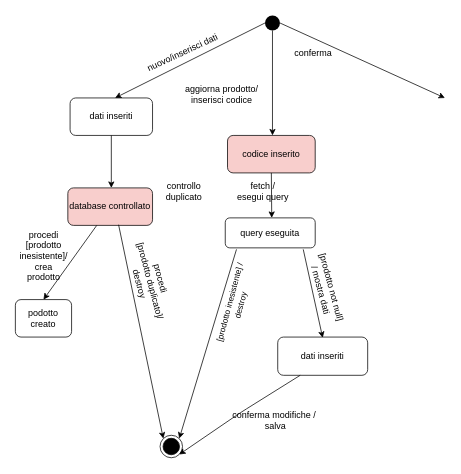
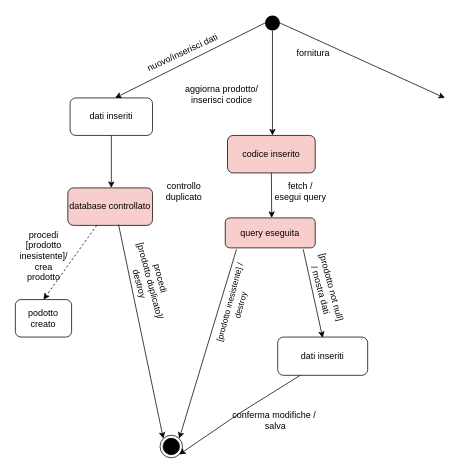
  <mxCell id="0" />
  <mxCell id="1" parent="0" />
  <mxCell id="2" value="" style="ellipse;fillColor=#000000;strokeColor=none;direction=west;" parent="1" vertex="1"><mxGeometry x="353" y="20" width="20" height="20" as="geometry" /></mxCell>
  <mxCell id="3" value="" style="endArrow=classic;html=1;exitX=1;exitY=0.5;exitDx=0;exitDy=0;" parent="1" source="2" edge="1"><mxGeometry width="50" height="50" relative="1" as="geometry"><mxPoint x="373" y="250" as="sourcePoint" /><mxPoint x="153" y="130" as="targetPoint" /></mxGeometry></mxCell>
  <mxCell id="4" value="" style="endArrow=classic;html=1;exitX=0.5;exitY=0;exitDx=0;exitDy=0;" parent="1" source="2" edge="1"><mxGeometry width="50" height="50" relative="1" as="geometry"><mxPoint x="373" y="250" as="sourcePoint" /><mxPoint x="363" y="180" as="targetPoint" /></mxGeometry></mxCell>
  <mxCell id="5" value="" style="endArrow=classic;html=1;exitX=0;exitY=0.5;exitDx=0;exitDy=0;" parent="1" source="2" edge="1"><mxGeometry width="50" height="50" relative="1" as="geometry"><mxPoint x="373" y="250" as="sourcePoint" /><mxPoint x="593" y="130" as="targetPoint" /></mxGeometry></mxCell>
  <mxCell id="6" value="&lt;font style=&quot;vertical-align: inherit&quot;&gt;&lt;font style=&quot;vertical-align: inherit&quot;&gt;&lt;font style=&quot;vertical-align: inherit&quot;&gt;&lt;font style=&quot;vertical-align: inherit&quot;&gt;nuovo/inserisci dati&lt;/font&gt;&lt;/font&gt;&lt;/font&gt;&lt;/font&gt;" style="text;html=1;align=center;verticalAlign=middle;resizable=0;points=[];autosize=1;rotation=-25;" parent="1" vertex="1"><mxGeometry x="183" y="60" width="120" height="20" as="geometry" /></mxCell>
  <mxCell id="7" value="&lt;font style=&quot;vertical-align: inherit&quot;&gt;&lt;font style=&quot;vertical-align: inherit&quot;&gt;aggiorna prodotto/&lt;br&gt;inserisci codice&lt;br&gt;&lt;/font&gt;&lt;/font&gt;" style="text;html=1;align=center;verticalAlign=middle;resizable=0;points=[];autosize=1;" parent="1" vertex="1"><mxGeometry x="240" y="110" width="110" height="30" as="geometry" /></mxCell>
- <mxCell id="8" value="&lt;font style=&quot;vertical-align: inherit&quot;&gt;&lt;font style=&quot;vertical-align: inherit&quot;&gt;conferma&lt;/font&gt;&lt;/font&gt;" style="text;html=1;align=center;verticalAlign=middle;resizable=0;points=[];autosize=1;" parent="1" vertex="1"><mxGeometry x="387" y="60" width="60" height="20" as="geometry" /></mxCell>
+ <mxCell id="8" value="&lt;font style=&quot;vertical-align: inherit&quot;&gt;&lt;font style=&quot;vertical-align: inherit&quot;&gt;fornitura&lt;/font&gt;&lt;/font&gt;" style="text;html=1;align=center;verticalAlign=middle;resizable=0;points=[];autosize=1;" parent="1" vertex="1"><mxGeometry x="387" y="60" width="60" height="20" as="geometry" /></mxCell>
  <mxCell id="9" value="&lt;font style=&quot;vertical-align: inherit&quot;&gt;&lt;font style=&quot;vertical-align: inherit&quot;&gt;&lt;font style=&quot;vertical-align: inherit&quot;&gt;&lt;font style=&quot;vertical-align: inherit&quot;&gt;dati inseriti&lt;/font&gt;&lt;/font&gt;&lt;br&gt;&lt;/font&gt;&lt;/font&gt;" style="rounded=1;whiteSpace=wrap;html=1;" parent="1" vertex="1"><mxGeometry x="93" y="130" width="110" height="50" as="geometry" /></mxCell>
  <mxCell id="10" value="" style="endArrow=classic;html=1;exitX=0.5;exitY=1;exitDx=0;exitDy=0;" parent="1" source="9" edge="1"><mxGeometry width="50" height="50" relative="1" as="geometry"><mxPoint x="373" y="250" as="sourcePoint" /><mxPoint x="148" y="250" as="targetPoint" /></mxGeometry></mxCell>
  <mxCell id="11" value="&lt;font style=&quot;vertical-align: inherit&quot;&gt;&lt;font style=&quot;vertical-align: inherit&quot;&gt;podotto creato&lt;/font&gt;&lt;/font&gt;" style="rounded=1;whiteSpace=wrap;html=1;" parent="1" vertex="1"><mxGeometry x="20" y="399" width="75" height="50" as="geometry" /></mxCell>
  <mxCell id="12" value="&lt;font style=&quot;vertical-align: inherit&quot;&gt;&lt;font style=&quot;vertical-align: inherit&quot;&gt;&lt;font style=&quot;vertical-align: inherit&quot;&gt;&lt;font style=&quot;vertical-align: inherit&quot;&gt;&lt;br&gt;procedi&lt;br&gt;[prodotto inesistente]/&lt;br&gt;crea prodotto&lt;br&gt;&lt;br&gt;&lt;/font&gt;&lt;/font&gt;&lt;/font&gt;&lt;/font&gt;" style="text;html=1;strokeColor=none;align=center;verticalAlign=middle;whiteSpace=wrap;rounded=0;fillColor=#ffffff;rotation=0;" parent="1" vertex="1"><mxGeometry x="38" y="331" width="40" height="20" as="geometry" /></mxCell>
  <mxCell id="13" value="database controllato" style="rounded=1;whiteSpace=wrap;html=1;fillColor=#f8cecc;" parent="1" vertex="1"><mxGeometry x="90" y="250" width="113" height="50" as="geometry" /></mxCell>
  <mxCell id="14" value="controllo duplicato" style="text;html=1;strokeColor=none;fillColor=none;align=center;verticalAlign=middle;whiteSpace=wrap;rounded=0;" parent="1" vertex="1"><mxGeometry x="225" y="245" width="40" height="20" as="geometry" /></mxCell>
- <mxCell id="15" value="" style="endArrow=classic;html=1;entryX=0.5;entryY=0;entryDx=0;entryDy=0;" parent="1" source="13" target="11" edge="1"><mxGeometry width="50" height="50" relative="1" as="geometry"><mxPoint x="141" y="303" as="sourcePoint" /><mxPoint x="280" y="290" as="targetPoint" /></mxGeometry></mxCell>
+ <mxCell id="15" value="" style="endArrow=classic;html=1;entryX=0.5;entryY=0;entryDx=0;entryDy=0;dashed=1;" parent="1" source="13" target="11" edge="1"><mxGeometry width="50" height="50" relative="1" as="geometry"><mxPoint x="141" y="303" as="sourcePoint" /><mxPoint x="280" y="290" as="targetPoint" /></mxGeometry></mxCell>
  <mxCell id="16" value="" style="endArrow=classic;html=1;exitX=0.599;exitY=0.983;exitDx=0;exitDy=0;exitPerimeter=0;entryX=0;entryY=0;entryDx=0;entryDy=0;" parent="1" source="13" edge="1" target="26"><mxGeometry width="50" height="50" relative="1" as="geometry"><mxPoint x="230" y="330" as="sourcePoint" /><mxPoint x="220" y="490" as="targetPoint" /></mxGeometry></mxCell>
  <mxCell id="17" value="procedi&lt;br&gt;[prodotto duplicato]/&lt;br&gt;destroy" style="text;html=1;align=center;verticalAlign=middle;resizable=0;points=[];autosize=1;rotation=75;" parent="1" vertex="1"><mxGeometry x="140" y="349" width="120" height="50" as="geometry" /></mxCell>
  <mxCell id="18" value="codice inserito" style="rounded=1;whiteSpace=wrap;html=1;fillColor=#f8cecc;" vertex="1" parent="1"><mxGeometry x="303" y="180" width="117" height="50" as="geometry" /></mxCell>
  <mxCell id="19" value="" style="endArrow=classic;html=1;exitX=0.5;exitY=1;exitDx=0;exitDy=0;" edge="1" parent="1" source="18"><mxGeometry width="50" height="50" relative="1" as="geometry"><mxPoint x="310" y="280" as="sourcePoint" /><mxPoint x="362" y="290" as="targetPoint" /></mxGeometry></mxCell>
- <mxCell id="20" value="fetch / &lt;br&gt;esegui query" style="text;html=1;align=center;verticalAlign=middle;resizable=0;points=[];autosize=1;" vertex="1" parent="1"><mxGeometry x="310" y="240" width="80" height="30" as="geometry" /></mxCell>
- <mxCell id="21" value="query eseguita" style="rounded=1;whiteSpace=wrap;html=1;" vertex="1" parent="1"><mxGeometry x="300" y="290" width="120" height="40" as="geometry" /></mxCell>
+ <mxCell id="20" value="fetch / &lt;br&gt;esegui query" style="text;html=1;align=center;verticalAlign=middle;resizable=0;points=[];autosize=1;" vertex="1" parent="1"><mxGeometry x="360" y="240" width="80" height="30" as="geometry" /></mxCell>
+ <mxCell id="21" value="query eseguita" style="rounded=1;whiteSpace=wrap;html=1;fillColor=#f8cecc;" vertex="1" parent="1"><mxGeometry x="300" y="290" width="120" height="40" as="geometry" /></mxCell>
  <mxCell id="22" value="" style="endArrow=classic;html=1;exitX=0.867;exitY=1.05;exitDx=0;exitDy=0;exitPerimeter=0;" edge="1" parent="1" source="21"><mxGeometry width="50" height="50" relative="1" as="geometry"><mxPoint x="310" y="280" as="sourcePoint" /><mxPoint x="430" y="450" as="targetPoint" /></mxGeometry></mxCell>
  <mxCell id="23" value="[prodotto not null] &lt;br&gt;/ mostra dati" style="text;html=1;align=center;verticalAlign=middle;resizable=0;points=[];autosize=1;rotation=75;" vertex="1" parent="1"><mxGeometry x="380" y="369" width="110" height="30" as="geometry" /></mxCell>
  <mxCell id="24" value="" style="endArrow=classic;html=1;exitX=0.125;exitY=1.05;exitDx=0;exitDy=0;exitPerimeter=0;entryX=1;entryY=0;entryDx=0;entryDy=0;" edge="1" parent="1" source="21" target="26"><mxGeometry width="50" height="50" relative="1" as="geometry"><mxPoint x="310" y="270" as="sourcePoint" /><mxPoint x="230" y="490" as="targetPoint" /></mxGeometry></mxCell>
  <mxCell id="25" value="&lt;font style=&quot;font-size: 11px&quot;&gt;[prodotto inesistente] / &lt;br&gt;destroy&lt;/font&gt;" style="text;html=1;align=center;verticalAlign=middle;resizable=0;points=[];autosize=1;rotation=-75;" vertex="1" parent="1"><mxGeometry x="253" y="390" width="120" height="30" as="geometry" /></mxCell>
  <mxCell id="26" value="" style="ellipse;html=1;shape=endState;fillColor=#000000;strokeColor=#000000;" vertex="1" parent="1"><mxGeometry x="213" y="580" width="30" height="30" as="geometry" /></mxCell>
  <mxCell id="27" value="dati inseriti" style="rounded=1;whiteSpace=wrap;html=1;fillColor=#ffffff;" vertex="1" parent="1"><mxGeometry x="370" y="449" width="120" height="51" as="geometry" /></mxCell>
  <mxCell id="28" value="" style="endArrow=classic;html=1;exitX=0.25;exitY=1;exitDx=0;exitDy=0;entryX=1;entryY=1;entryDx=0;entryDy=0;" edge="1" parent="1" source="27" target="26"><mxGeometry width="50" height="50" relative="1" as="geometry"><mxPoint x="310" y="360" as="sourcePoint" /><mxPoint x="360" y="580" as="targetPoint" /><Array as="points"><mxPoint x="320" y="550" /></Array></mxGeometry></mxCell>
  <mxCell id="29" value="conferma modifiche /&lt;br&gt;&amp;nbsp;salva" style="text;html=1;align=center;verticalAlign=middle;resizable=0;points=[];autosize=1;" vertex="1" parent="1"><mxGeometry x="300" y="545" width="130" height="30" as="geometry" /></mxCell>
